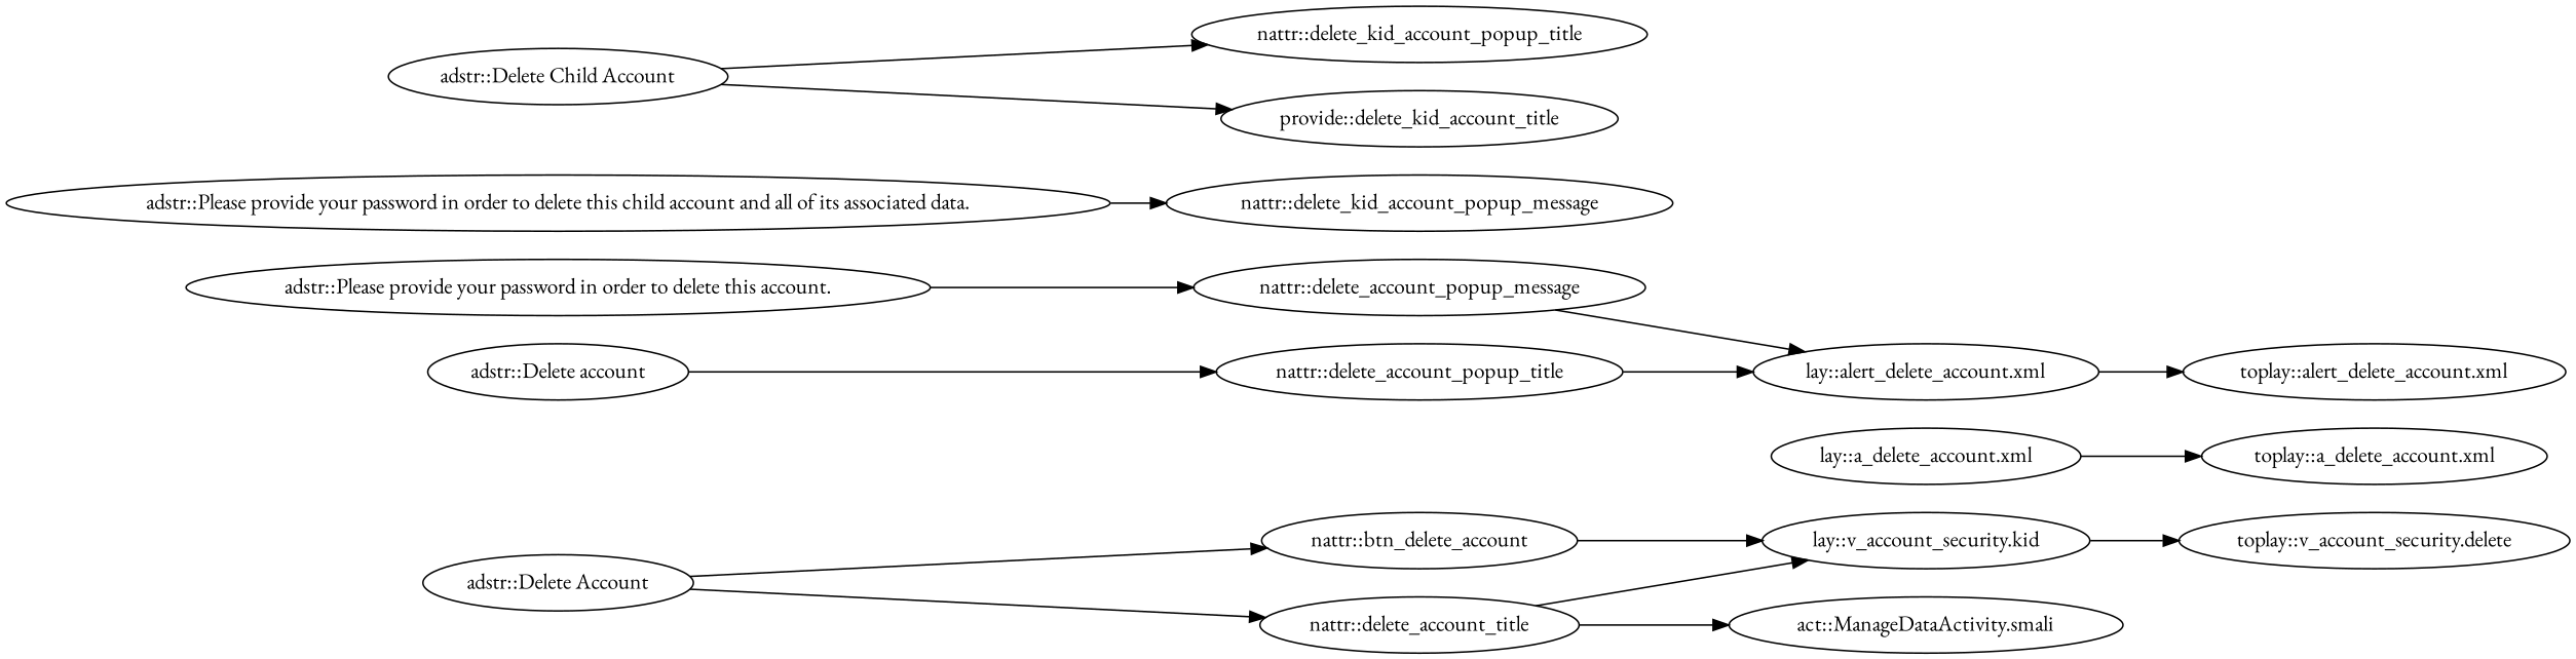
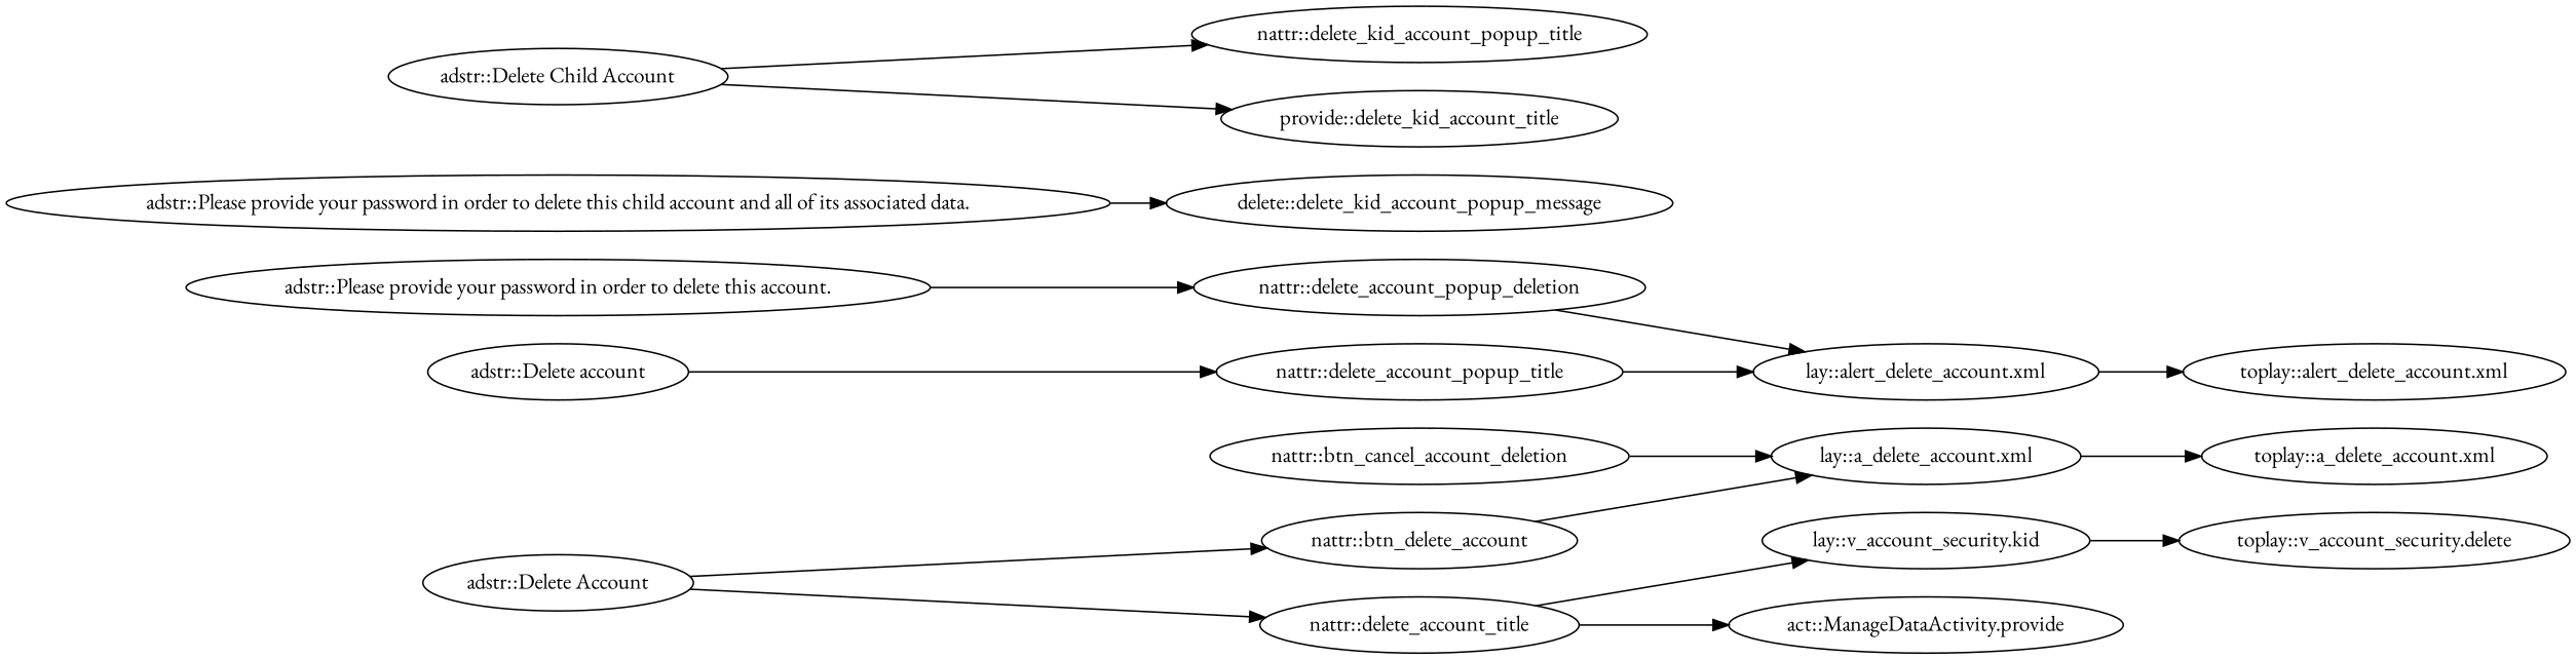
  digraph {
    fontname="EB Garamond"
    rankdir=LR
    node [fontname="EB Garamond"]
    edge [fontname="EB Garamond"]
    "adstr::Delete Account"
    "nattr::btn_delete_account"
    "nattr::delete_account_title"
    "lay::a_delete_account.xml"
    n5 [label="lay::v_account_security.kid"]
-   "act::ManageDataActivity.smali"
+   "act::ManageDataActivity.smali" [label="act::ManageDataActivity.provide"]
    "toplay::a_delete_account.xml"
    n8 [label="toplay::v_account_security.delete"]
    "adstr::Please provide your password in order to delete this account."
-   "nattr::delete_account_popup_message"
+   "nattr::delete_account_popup_message" [label="nattr::delete_account_popup_deletion"]
    "lay::alert_delete_account.xml"
    "toplay::alert_delete_account.xml"
    "adstr::Delete account"
    "nattr::delete_account_popup_title"
    "adstr::Please provide your password in order to delete this child account and all of its associated data."
-   "nattr::delete_kid_account_popup_message"
+   "nattr::delete_kid_account_popup_message" [label="delete::delete_kid_account_popup_message"]
    "adstr::Delete Child Account"
    "nattr::delete_kid_account_popup_title"
    n19 [label="provide::delete_kid_account_title"]
+   "nattr::btn_cancel_account_deletion"
    "adstr::Delete Account" -> "nattr::btn_delete_account"
    "adstr::Delete Account" -> "nattr::delete_account_title"
-   "nattr::btn_delete_account" -> n5
+   "nattr::btn_delete_account" -> "lay::a_delete_account.xml"
    "nattr::delete_account_title" -> n5
    "nattr::delete_account_title" -> "act::ManageDataActivity.smali"
    "lay::a_delete_account.xml" -> "toplay::a_delete_account.xml"
    n5 -> n8
    "adstr::Please provide your password in order to delete this account." -> "nattr::delete_account_popup_message"
    "nattr::delete_account_popup_message" -> "lay::alert_delete_account.xml"
    "lay::alert_delete_account.xml" -> "toplay::alert_delete_account.xml"
    "adstr::Delete account" -> "nattr::delete_account_popup_title"
    "nattr::delete_account_popup_title" -> "lay::alert_delete_account.xml"
    "adstr::Please provide your password in order to delete this child account and all of its associated data." -> "nattr::delete_kid_account_popup_message"
    "adstr::Delete Child Account" -> "nattr::delete_kid_account_popup_title"
    "adstr::Delete Child Account" -> n19
+   "nattr::btn_cancel_account_deletion" -> "lay::a_delete_account.xml"
  }
